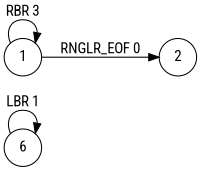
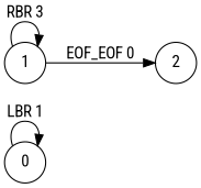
  digraph {
    fontname="Roboto Condensed"
    rankdir=LR
    node [fontname="Roboto Condensed" shape=circle]
    edge [fontname="Roboto Condensed"]
-   0 [label=6]
+   0
    1
    2
    0 -> 0 [label="LBR 1"]
    1 -> 1 [label="RBR 3"]
-   1 -> 2 [label="RNGLR_EOF 0"]
+   1 -> 2 [label="EOF_EOF 0"]
  }
